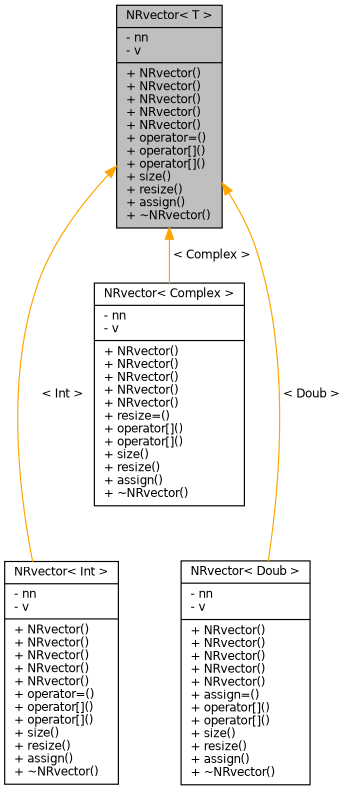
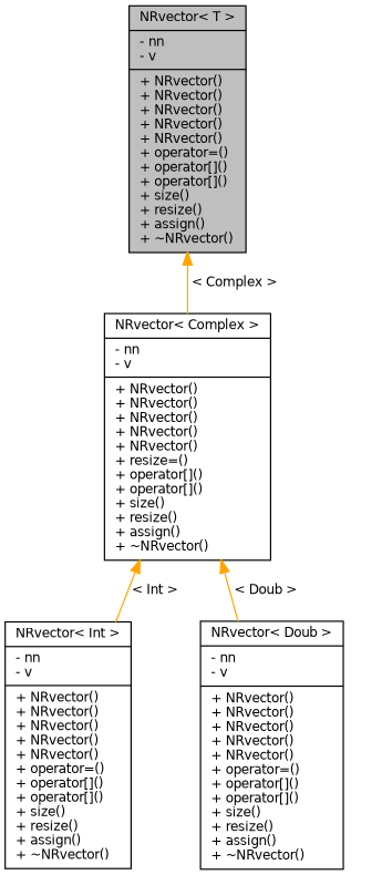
  digraph {
    node [color=black fontname=Helvetica fontsize=10 shape=record]
    edge [color=orange dir=back fontname=Helvetica fontsize=10 labelfontname=Helvetica labelfontsize=10 style=solid]
    n1 [fillcolor=grey75 fontcolor=black height=0.2 label="{NRvector\< T \>\n|- nn\l- v\l|+ NRvector()\l+ NRvector()\l+ NRvector()\l+ NRvector()\l+ NRvector()\l+ operator=()\l+ operator[]()\l+ operator[]()\l+ size()\l+ resize()\l+ assign()\l+ ~NRvector()\l}" style=filled width=0.4]
    n2 [height=0.2 label="{NRvector\< Int \>\n|- nn\l- v\l|+ NRvector()\l+ NRvector()\l+ NRvector()\l+ NRvector()\l+ NRvector()\l+ operator=()\l+ operator[]()\l+ operator[]()\l+ size()\l+ resize()\l+ assign()\l+ ~NRvector()\l}" width=0.4]
    n3 [height=0.2 label="{NRvector\< Complex \>\n|- nn\l- v\l|+ NRvector()\l+ NRvector()\l+ NRvector()\l+ NRvector()\l+ NRvector()\l+ resize=()\l+ operator[]()\l+ operator[]()\l+ size()\l+ resize()\l+ assign()\l+ ~NRvector()\l}" width=0.4]
-   n4 [height=0.2 label="{NRvector\< Doub \>\n|- nn\l- v\l|+ NRvector()\l+ NRvector()\l+ NRvector()\l+ NRvector()\l+ NRvector()\l+ assign=()\l+ operator[]()\l+ operator[]()\l+ size()\l+ resize()\l+ assign()\l+ ~NRvector()\l}" width=0.4]
-   n1 -> n2 [label=" \< Int \>"]
+   n4 [height=0.2 label="{NRvector\< Doub \>\n|- nn\l- v\l|+ NRvector()\l+ NRvector()\l+ NRvector()\l+ NRvector()\l+ NRvector()\l+ operator=()\l+ operator[]()\l+ operator[]()\l+ size()\l+ resize()\l+ assign()\l+ ~NRvector()\l}" width=0.4]
+   n3 -> n2 [label=" \< Int \>"]
    n1 -> n3 [label=" \< Complex \>"]
-   n1 -> n4 [label=" \< Doub \>"]
+   n3 -> n4 [label=" \< Doub \>"]
  }
